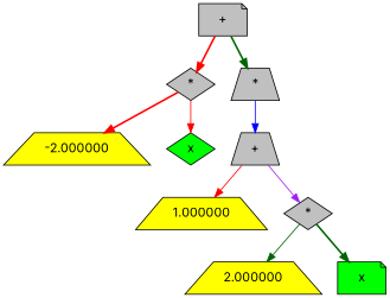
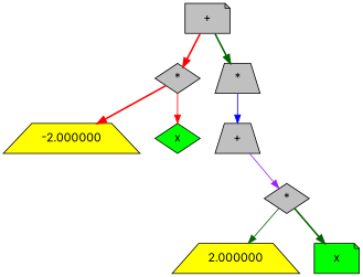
  digraph {
    fontname=Inter
    node [fillcolor=grey fontname=Inter shape=trapezium style=filled]
    edge [color=red fontname=Inter style=solid]
    n1 [label="+" shape=note]
    n2 [label="*" shape=diamond]
    n3 [label="*"]
    n4 [fillcolor=yellow label=-2.000000]
    n5 [fillcolor=green label=x shape=diamond]
    n6 [label="+"]
-   n7 [fillcolor=yellow label=1.000000]
    n8 [label="*" shape=diamond]
    n9 [fillcolor=yellow label=2.000000]
    n10 [fillcolor=green label=x shape=note]
    n1 -> n2 [style=bold]
    n1 -> n3 [color=darkgreen style=bold]
    n2 -> n4 [style=bold]
    n2 -> n5
    n3 -> n6 [color=blue]
-   n6 -> n7
    n6 -> n8 [color=purple]
    n8 -> n9 [color=darkgreen]
    n8 -> n10 [color=darkgreen style=bold]
  }
